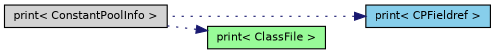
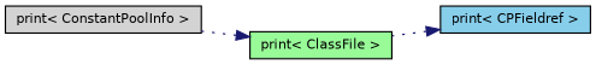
  digraph {
    rankdir=RL
    node [color=black fontname=Helvetica fontsize=10 shape=record style=filled]
    edge [color=midnightblue dir=back fontname=Helvetica fontsize=10 labelfontname=Helvetica labelfontsize=10 style=dotted]
    n1 [fillcolor=skyblue fontcolor=black height=0.2 label="print\< CPFieldref \>" width=0.4]
    n2 [fillcolor=lightgrey height=0.2 label="print\< ConstantPoolInfo \>" width=0.4]
    n3 [fillcolor=palegreen height=0.2 label="print\< ClassFile \>" width=0.4]
-   n1 -> n2
+   n1 -> n3
    n3 -> n2
  }
